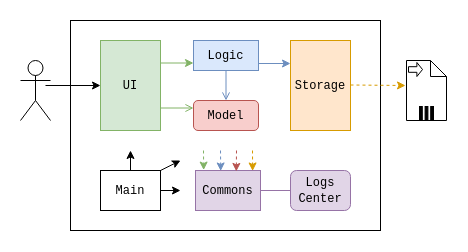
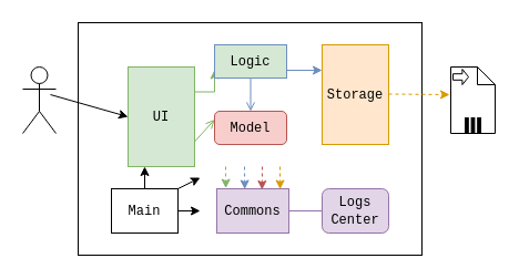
  <mxCell id="0" />
  <mxCell id="1" parent="0" />
  <mxCell id="2" value="" style="rounded=0;whiteSpace=wrap;html=1;fillColor=none;" parent="1" vertex="1"><mxGeometry x="70" y="20" width="310" height="210" as="geometry" /></mxCell>
  <mxCell id="3" value="" style="shape=umlActor;verticalLabelPosition=bottom;labelBackgroundColor=#ffffff;verticalAlign=top;html=1;outlineConnect=0;" parent="1" vertex="1"><mxGeometry x="20" y="60" width="30" height="60" as="geometry" /></mxCell>
  <mxCell id="4" style="edgeStyle=orthogonalEdgeStyle;rounded=0;orthogonalLoop=1;jettySize=auto;html=1;exitX=1;exitY=0.25;exitDx=0;exitDy=0;fontFamily=Courier New;fillColor=#d5e8d4;strokeColor=#82b366;entryX=0;entryY=0.75;entryDx=0;entryDy=0;" parent="1" source="5" target="7" edge="1"><mxGeometry relative="1" as="geometry" /></mxCell>
- <mxCell id="5" value="&lt;font face=&quot;Courier New&quot;&gt;UI&lt;/font&gt;" style="rounded=0;whiteSpace=wrap;html=1;fillColor=#d5e8d4;strokeColor=#82b366;" parent="1" vertex="1"><mxGeometry x="100" y="40" width="60" height="90" as="geometry" /></mxCell>
+ <mxCell id="5" value="&lt;font face=&quot;Courier New&quot;&gt;UI&lt;/font&gt;" style="rounded=0;whiteSpace=wrap;html=1;fillColor=#d5e8d4;strokeColor=#82b366;" parent="1" vertex="1"><mxGeometry x="115" y="60" width="60" height="90" as="geometry" /></mxCell>
  <mxCell id="6" style="edgeStyle=orthogonalEdgeStyle;rounded=0;orthogonalLoop=1;jettySize=auto;html=1;exitX=0.5;exitY=1;exitDx=0;exitDy=0;entryX=0.5;entryY=0;entryDx=0;entryDy=0;fontFamily=Courier New;fillColor=#dae8fc;strokeColor=#6c8ebf;endArrow=open;" parent="1" source="7" target="9" edge="1"><mxGeometry relative="1" as="geometry" /></mxCell>
- <mxCell id="7" value="&lt;font face=&quot;Courier New&quot;&gt;Logic&lt;/font&gt;" style="rounded=0;whiteSpace=wrap;html=1;fillColor=#dae8fc;strokeColor=#6c8ebf;" parent="1" vertex="1"><mxGeometry x="193" y="40" width="65" height="30" as="geometry" /></mxCell>
+ <mxCell id="7" value="&lt;font face=&quot;Courier New&quot;&gt;Logic&lt;/font&gt;" style="rounded=0;whiteSpace=wrap;html=1;fillColor=#d5e8d4;strokeColor=#6c8ebf;" parent="1" vertex="1"><mxGeometry x="193" y="40" width="65" height="30" as="geometry" /></mxCell>
  <mxCell id="8" value="&lt;font face=&quot;Courier New&quot;&gt;Storage&lt;br&gt;&lt;/font&gt;" style="rounded=0;whiteSpace=wrap;html=1;fillColor=#ffe6cc;strokeColor=#d79b00;" parent="1" vertex="1"><mxGeometry x="290" y="40" width="60" height="90" as="geometry" /></mxCell>
  <mxCell id="9" value="&lt;font face=&quot;Courier New&quot;&gt;Model&lt;/font&gt;" style="whiteSpace=wrap;html=1;fillColor=#f8cecc;strokeColor=#b85450;rounded=1;" parent="1" vertex="1"><mxGeometry x="193" y="100" width="65" height="30" as="geometry" /></mxCell>
  <mxCell id="10" style="edgeStyle=orthogonalEdgeStyle;rounded=0;orthogonalLoop=1;jettySize=auto;html=1;exitX=0.5;exitY=0;exitDx=0;exitDy=0;fontFamily=Courier New;" parent="1" source="12" edge="1"><mxGeometry relative="1" as="geometry"><mxPoint x="130" y="150" as="targetPoint" /></mxGeometry></mxCell>
  <mxCell id="11" style="edgeStyle=orthogonalEdgeStyle;rounded=0;orthogonalLoop=1;jettySize=auto;html=1;exitX=1;exitY=0.5;exitDx=0;exitDy=0;fontFamily=Courier New;" parent="1" source="12" edge="1"><mxGeometry relative="1" as="geometry"><mxPoint x="180" y="190" as="targetPoint" /></mxGeometry></mxCell>
  <mxCell id="12" value="&lt;font face=&quot;Courier New&quot;&gt;Main&lt;/font&gt;" style="rounded=0;whiteSpace=wrap;html=1;" parent="1" vertex="1"><mxGeometry x="100" y="170" width="60" height="40" as="geometry" /></mxCell>
  <mxCell id="13" value="&lt;font face=&quot;Courier New&quot;&gt;Logs Center&lt;/font&gt;" style="whiteSpace=wrap;html=1;fillColor=#e1d5e7;strokeColor=#9673a6;rounded=1;" parent="1" vertex="1"><mxGeometry x="290" y="170" width="60" height="40" as="geometry" /></mxCell>
  <mxCell id="14" value="&lt;font face=&quot;Courier New&quot;&gt;Commons&lt;/font&gt;" style="rounded=0;whiteSpace=wrap;html=1;fillColor=#e1d5e7;strokeColor=#9673a6;" parent="1" vertex="1"><mxGeometry x="195" y="170" width="65" height="40" as="geometry" /></mxCell>
  <mxCell id="15" value="" style="endArrow=classic;html=1;fontFamily=Courier New;" parent="1" edge="1"><mxGeometry width="50" height="50" relative="1" as="geometry"><mxPoint x="160" y="170" as="sourcePoint" /><mxPoint x="180" y="160" as="targetPoint" /></mxGeometry></mxCell>
  <mxCell id="16" value="" style="endArrow=open;html=1;fontFamily=Courier New;exitX=1;exitY=0.75;exitDx=0;exitDy=0;entryX=0;entryY=0.25;entryDx=0;entryDy=0;fillColor=#d5e8d4;strokeColor=#82b366;" parent="1" source="5" target="9" edge="1"><mxGeometry width="50" height="50" relative="1" as="geometry"><mxPoint x="160" y="110" as="sourcePoint" /><mxPoint x="190" y="108" as="targetPoint" /></mxGeometry></mxCell>
  <mxCell id="17" value="" style="endArrow=classic;html=1;fontFamily=Courier New;fillColor=#dae8fc;strokeColor=#6c8ebf;" parent="1" edge="1"><mxGeometry width="50" height="50" relative="1" as="geometry"><mxPoint x="258" y="63" as="sourcePoint" /><mxPoint x="290" y="63" as="targetPoint" /></mxGeometry></mxCell>
  <mxCell id="18" value="" style="endArrow=none;html=1;fontFamily=Courier New;entryX=0;entryY=0.5;entryDx=0;entryDy=0;fillColor=#e1d5e7;strokeColor=#9673a6;" parent="1" target="13" edge="1"><mxGeometry width="50" height="50" relative="1" as="geometry"><mxPoint x="260" y="190" as="sourcePoint" /><mxPoint x="310" y="140" as="targetPoint" /></mxGeometry></mxCell>
  <mxCell id="19" value="" style="endArrow=classic;html=1;fontFamily=Courier New;entryX=0.848;entryY=0.012;entryDx=0;entryDy=0;entryPerimeter=0;fillColor=#ffe6cc;strokeColor=#d79b00;dashed=1;" parent="1" edge="1"><mxGeometry width="50" height="50" relative="1" as="geometry"><mxPoint x="252" y="150" as="sourcePoint" /><mxPoint x="252.12" y="170.48" as="targetPoint" /></mxGeometry></mxCell>
  <mxCell id="20" value="" style="endArrow=classic;html=1;fontFamily=Courier New;entryX=0.141;entryY=-0.011;entryDx=0;entryDy=0;entryPerimeter=0;fillColor=#d5e8d4;strokeColor=#82b366;dashed=1;" parent="1" edge="1"><mxGeometry width="50" height="50" relative="1" as="geometry"><mxPoint x="203" y="150" as="sourcePoint" /><mxPoint x="203.165" y="169.56" as="targetPoint" /></mxGeometry></mxCell>
  <mxCell id="21" value="" style="endArrow=classic;html=1;fontFamily=Courier New;entryX=0.388;entryY=0.012;entryDx=0;entryDy=0;entryPerimeter=0;fillColor=#dae8fc;strokeColor=#6c8ebf;dashed=1;" parent="1" target="14" edge="1"><mxGeometry width="50" height="50" relative="1" as="geometry"><mxPoint x="220" y="150" as="sourcePoint" /><mxPoint x="210" y="95" as="targetPoint" /></mxGeometry></mxCell>
  <mxCell id="22" value="" style="endArrow=classic;html=1;fontFamily=Courier New;entryX=0.643;entryY=0.023;entryDx=0;entryDy=0;entryPerimeter=0;fillColor=#f8cecc;strokeColor=#b85450;dashed=1;" parent="1" edge="1"><mxGeometry width="50" height="50" relative="1" as="geometry"><mxPoint x="236" y="150" as="sourcePoint" /><mxPoint x="235.795" y="170.92" as="targetPoint" /></mxGeometry></mxCell>
  <mxCell id="23" value="" style="endArrow=classic;html=1;fontFamily=Courier New;entryX=0;entryY=0.5;entryDx=0;entryDy=0;" parent="1" target="5" edge="1"><mxGeometry width="50" height="50" relative="1" as="geometry"><mxPoint x="45" y="85" as="sourcePoint" /><mxPoint x="95" y="40" as="targetPoint" /></mxGeometry></mxCell>
  <mxCell id="24" value="" style="endArrow=classic;html=1;fontFamily=Courier New;fillColor=#ffe6cc;strokeColor=#d79b00;dashed=1;" parent="1" edge="1"><mxGeometry width="50" height="50" relative="1" as="geometry"><mxPoint x="350" y="84.5" as="sourcePoint" /><mxPoint x="405" y="85" as="targetPoint" /></mxGeometry></mxCell>
  <mxCell id="25" value="" style="shape=note;whiteSpace=wrap;size=16;html=1;fillColor=none;fontFamily=Courier New;" parent="1" vertex="1"><mxGeometry x="406" y="60" width="40" height="60" as="geometry" /></mxCell>
  <mxCell id="26" value="" style="html=1;shape=singleArrow;arrowWidth=0.4;arrowSize=0.4;outlineConnect=0;" parent="25" vertex="1"><mxGeometry width="14" height="14" relative="1" as="geometry"><mxPoint x="2" y="2" as="offset" /></mxGeometry></mxCell>
  <mxCell id="27" value="" style="html=1;whiteSpace=wrap;shape=parallelMarker;outlineConnect=0;" parent="25" vertex="1"><mxGeometry x="0.5" y="1" width="14" height="14" relative="1" as="geometry"><mxPoint x="-7" y="-14" as="offset" /></mxGeometry></mxCell>
